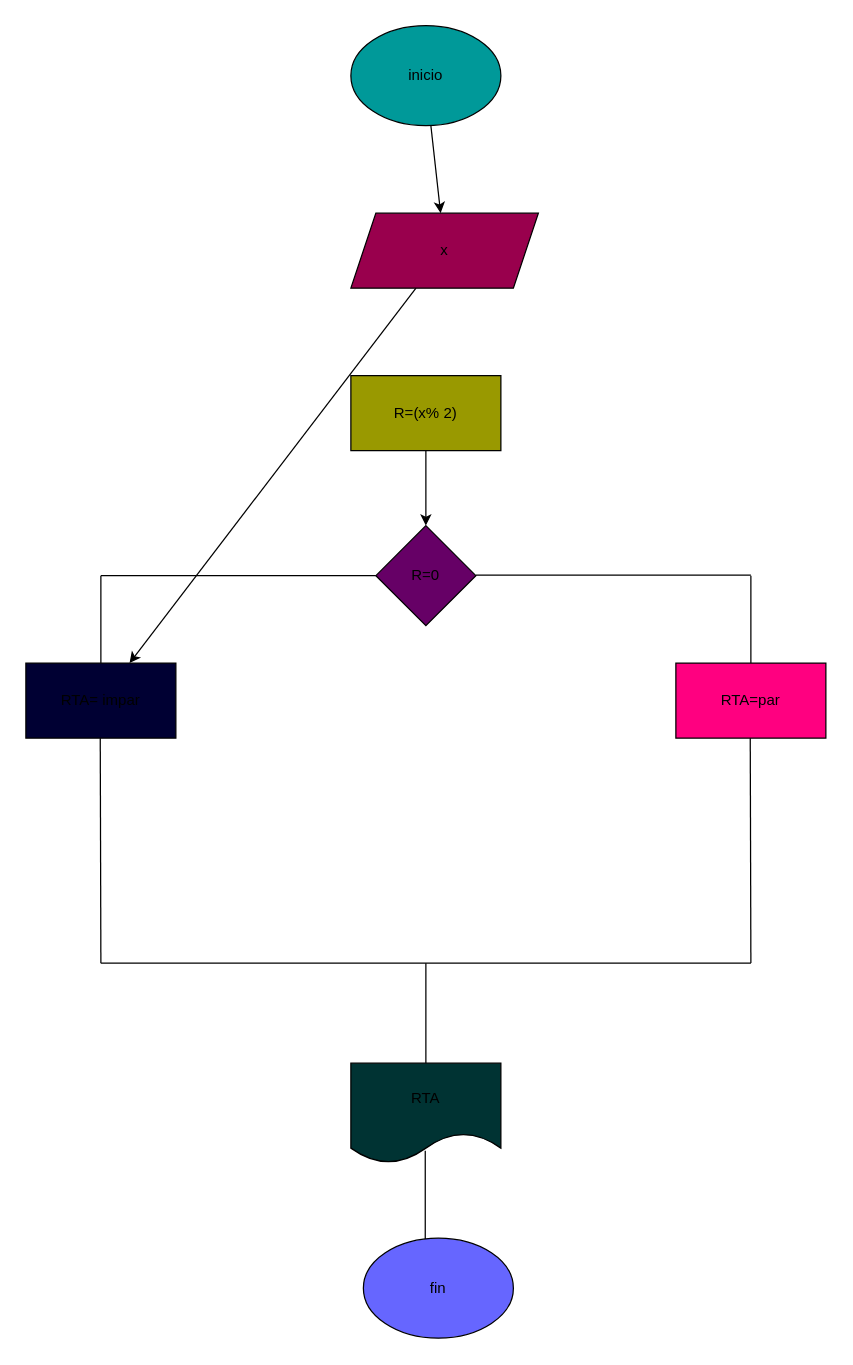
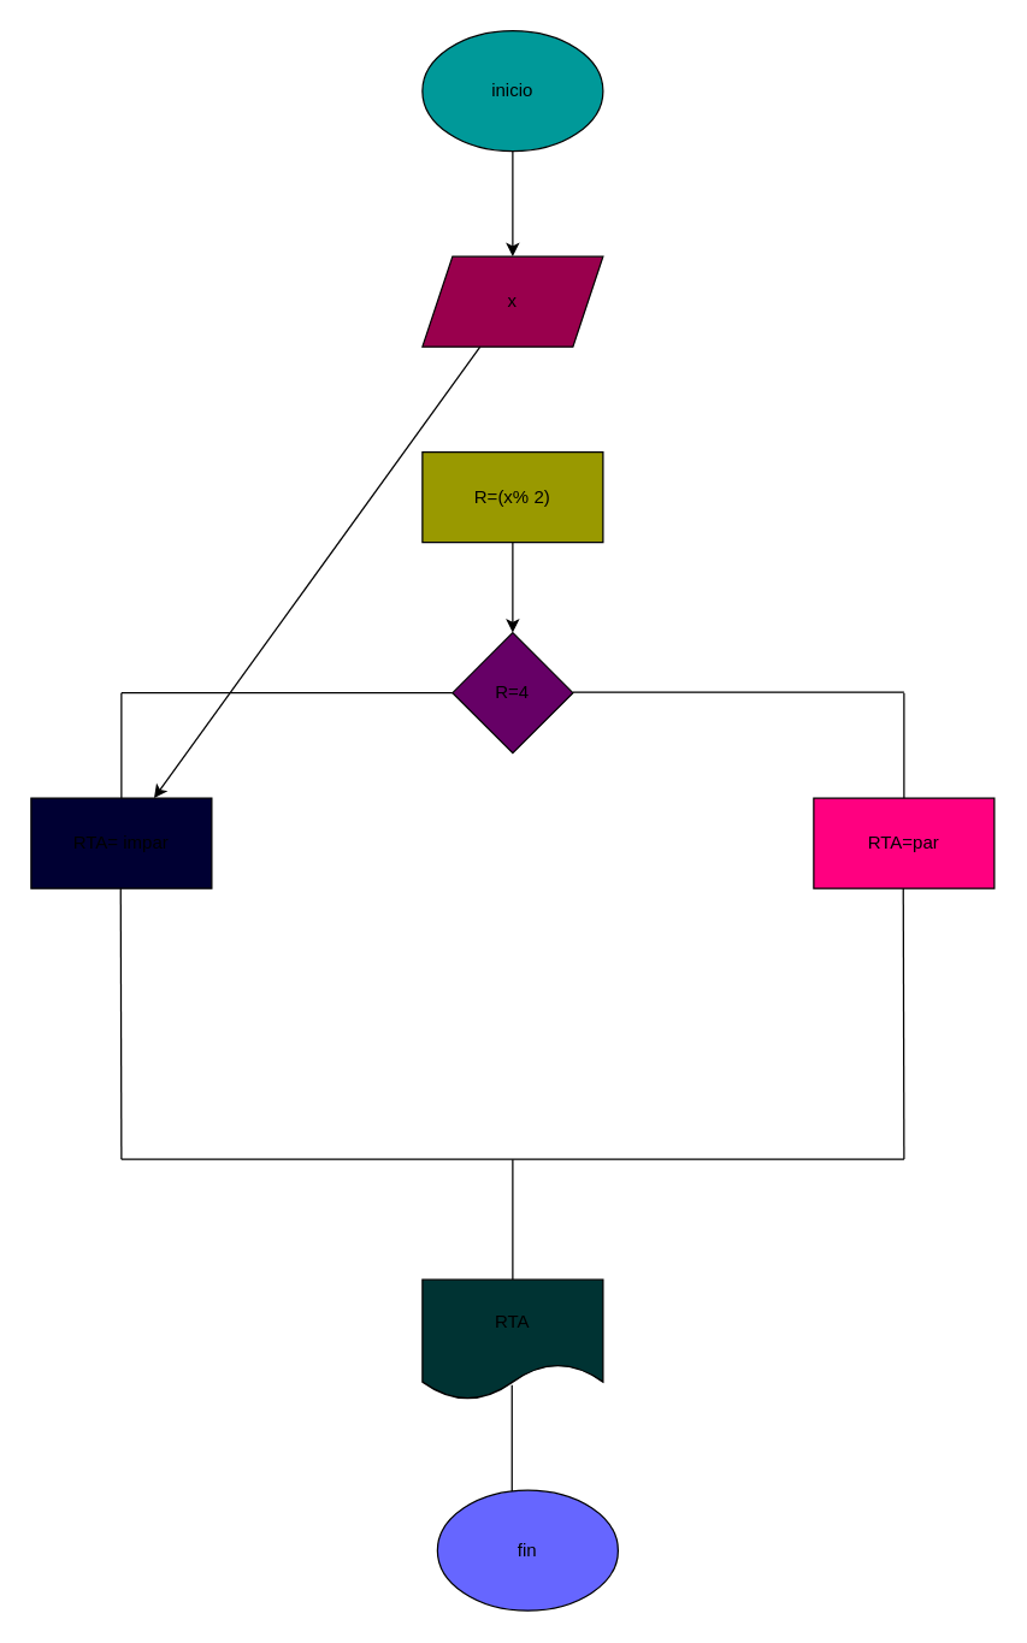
  <mxCell id="0" />
  <mxCell id="1" parent="0" />
  <mxCell id="2" value="" style="edgeStyle=none;html=1;" edge="1" parent="1" source="3" target="5"><mxGeometry relative="1" as="geometry" /></mxCell>
  <mxCell id="3" value="inicio" style="ellipse;whiteSpace=wrap;html=1;fillColor=#009999;" vertex="1" parent="1"><mxGeometry x="280" y="20" width="120" height="80" as="geometry" /></mxCell>
  <mxCell id="4" value="" style="edgeStyle=none;html=1;" edge="1" parent="1" source="5" target="12"><mxGeometry relative="1" as="geometry" /></mxCell>
- <mxCell id="5" value="x" style="shape=parallelogram;perimeter=parallelogramPerimeter;whiteSpace=wrap;html=1;fixedSize=1;fillColor=#99004D;" vertex="1" parent="1"><mxGeometry x="280" y="170" width="150" height="60" as="geometry" /></mxCell>
+ <mxCell id="5" value="x" style="shape=parallelogram;perimeter=parallelogramPerimeter;whiteSpace=wrap;html=1;fixedSize=1;fillColor=#99004D;" vertex="1" parent="1"><mxGeometry x="280" y="170" width="120" height="60" as="geometry" /></mxCell>
  <mxCell id="6" value="" style="edgeStyle=none;html=1;" edge="1" parent="1" source="7" target="8"><mxGeometry relative="1" as="geometry" /></mxCell>
  <mxCell id="7" value="R=(x% 2)" style="whiteSpace=wrap;html=1;fillColor=#999900;" vertex="1" parent="1"><mxGeometry x="280" y="300" width="120" height="60" as="geometry" /></mxCell>
- <mxCell id="8" value="R=0" style="rhombus;whiteSpace=wrap;html=1;fillColor=#660066;" vertex="1" parent="1"><mxGeometry x="300" y="420" width="80" height="80" as="geometry" /></mxCell>
+ <mxCell id="8" value="R=4" style="rhombus;whiteSpace=wrap;html=1;fillColor=#660066;" vertex="1" parent="1"><mxGeometry x="300" y="420" width="80" height="80" as="geometry" /></mxCell>
  <mxCell id="9" value="" style="endArrow=none;html=1;" edge="1" parent="1"><mxGeometry width="50" height="50" relative="1" as="geometry"><mxPoint x="80" y="460" as="sourcePoint" /><mxPoint x="300" y="460" as="targetPoint" /></mxGeometry></mxCell>
  <mxCell id="10" value="" style="endArrow=none;html=1;" edge="1" parent="1"><mxGeometry width="50" height="50" relative="1" as="geometry"><mxPoint x="380" y="459.5" as="sourcePoint" /><mxPoint x="600" y="459.5" as="targetPoint" /></mxGeometry></mxCell>
  <mxCell id="11" value="" style="endArrow=none;html=1;" edge="1" parent="1"><mxGeometry width="50" height="50" relative="1" as="geometry"><mxPoint x="80" y="530" as="sourcePoint" /><mxPoint x="80" y="460" as="targetPoint" /></mxGeometry></mxCell>
  <mxCell id="12" value="RTA= impar" style="rounded=0;whiteSpace=wrap;html=1;fillColor=#000033;" vertex="1" parent="1"><mxGeometry x="20" y="530" width="120" height="60" as="geometry" /></mxCell>
  <mxCell id="13" value="" style="endArrow=none;html=1;" edge="1" parent="1"><mxGeometry width="50" height="50" relative="1" as="geometry"><mxPoint x="600" y="530" as="sourcePoint" /><mxPoint x="600" y="460" as="targetPoint" /></mxGeometry></mxCell>
  <mxCell id="14" value="RTA=par" style="rounded=0;whiteSpace=wrap;html=1;fillColor=#FF0080;" vertex="1" parent="1"><mxGeometry x="540" y="530" width="120" height="60" as="geometry" /></mxCell>
  <mxCell id="15" value="" style="endArrow=none;html=1;" edge="1" parent="1"><mxGeometry width="50" height="50" relative="1" as="geometry"><mxPoint x="80" y="770" as="sourcePoint" /><mxPoint x="79.5" y="590" as="targetPoint" /></mxGeometry></mxCell>
  <mxCell id="16" value="" style="endArrow=none;html=1;" edge="1" parent="1"><mxGeometry width="50" height="50" relative="1" as="geometry"><mxPoint x="600" y="770" as="sourcePoint" /><mxPoint x="599.5" y="590" as="targetPoint" /></mxGeometry></mxCell>
  <mxCell id="17" value="" style="endArrow=none;html=1;" edge="1" parent="1"><mxGeometry width="50" height="50" relative="1" as="geometry"><mxPoint x="80" y="770" as="sourcePoint" /><mxPoint x="600" y="770" as="targetPoint" /></mxGeometry></mxCell>
  <mxCell id="18" value="" style="endArrow=none;html=1;" edge="1" parent="1"><mxGeometry width="50" height="50" relative="1" as="geometry"><mxPoint x="340" y="850" as="sourcePoint" /><mxPoint x="340" y="770" as="targetPoint" /></mxGeometry></mxCell>
  <mxCell id="19" value="RTA" style="shape=document;whiteSpace=wrap;html=1;boundedLbl=1;fillColor=#003333;" vertex="1" parent="1"><mxGeometry x="280" y="850" width="120" height="80" as="geometry" /></mxCell>
  <mxCell id="20" value="" style="endArrow=none;html=1;" edge="1" parent="1"><mxGeometry width="50" height="50" relative="1" as="geometry"><mxPoint x="339.5" y="1000" as="sourcePoint" /><mxPoint x="339.5" y="920" as="targetPoint" /></mxGeometry></mxCell>
  <mxCell id="21" value="fin" style="ellipse;whiteSpace=wrap;html=1;fillColor=#6666FF;" vertex="1" parent="1"><mxGeometry x="290" y="990" width="120" height="80" as="geometry" /></mxCell>
